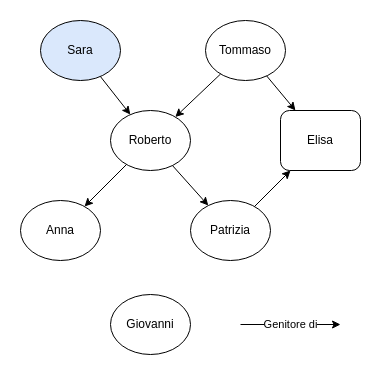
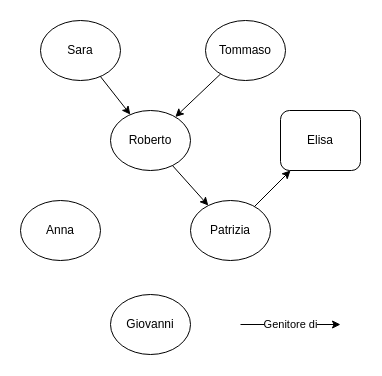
  <mxCell id="0" />
  <mxCell id="1" parent="0" />
- <mxCell id="2" value="Sara" style="ellipse;whiteSpace=wrap;html=1;fillColor=#dae8fc;" parent="1" vertex="1"><mxGeometry x="40" y="20" width="80" height="60" as="geometry" /></mxCell>
+ <mxCell id="2" value="Sara" style="ellipse;whiteSpace=wrap;html=1;" parent="1" vertex="1"><mxGeometry x="40" y="20" width="80" height="60" as="geometry" /></mxCell>
  <mxCell id="3" value="Tommaso" style="ellipse;whiteSpace=wrap;html=1;" parent="1" vertex="1"><mxGeometry x="205" y="20" width="80" height="60" as="geometry" /></mxCell>
  <mxCell id="4" value="Roberto" style="ellipse;whiteSpace=wrap;html=1;" parent="1" vertex="1"><mxGeometry x="110" y="110" width="80" height="60" as="geometry" /></mxCell>
  <mxCell id="5" value="Elisa" style="whiteSpace=wrap;html=1;rounded=1;" parent="1" vertex="1"><mxGeometry x="280" y="110" width="80" height="60" as="geometry" /></mxCell>
  <mxCell id="6" value="Anna" style="ellipse;whiteSpace=wrap;html=1;" parent="1" vertex="1"><mxGeometry x="20" y="200" width="80" height="60" as="geometry" /></mxCell>
  <mxCell id="7" value="Patrizia" style="ellipse;whiteSpace=wrap;html=1;" parent="1" vertex="1"><mxGeometry x="190" y="200" width="80" height="60" as="geometry" /></mxCell>
  <mxCell id="8" value="Giovanni" style="ellipse;whiteSpace=wrap;html=1;" parent="1" vertex="1"><mxGeometry x="110" y="294" width="80" height="60" as="geometry" /></mxCell>
  <mxCell id="9" value="" style="endArrow=classic;html=1;rounded=0;" parent="1" source="2" target="4" edge="1"><mxGeometry width="50" height="50" relative="1" as="geometry"><mxPoint x="260" y="250" as="sourcePoint" /><mxPoint x="310" y="200" as="targetPoint" /></mxGeometry></mxCell>
  <mxCell id="10" value="" style="endArrow=classic;html=1;rounded=0;" parent="1" source="3" target="4" edge="1"><mxGeometry width="50" height="50" relative="1" as="geometry"><mxPoint x="260" y="250" as="sourcePoint" /><mxPoint x="310" y="200" as="targetPoint" /></mxGeometry></mxCell>
- <mxCell id="11" value="" style="endArrow=classic;html=1;rounded=0;" parent="1" source="3" target="5" edge="1"><mxGeometry width="50" height="50" relative="1" as="geometry"><mxPoint x="260" y="250" as="sourcePoint" /><mxPoint x="310" y="200" as="targetPoint" /></mxGeometry></mxCell>
- <mxCell id="12" value="" style="endArrow=classic;html=1;rounded=0;" parent="1" source="4" target="6" edge="1"><mxGeometry width="50" height="50" relative="1" as="geometry"><mxPoint x="260" y="250" as="sourcePoint" /><mxPoint x="310" y="200" as="targetPoint" /></mxGeometry></mxCell>
  <mxCell id="13" value="" style="endArrow=classic;html=1;rounded=0;" parent="1" source="4" target="7" edge="1"><mxGeometry width="50" height="50" relative="1" as="geometry"><mxPoint x="260" y="250" as="sourcePoint" /><mxPoint x="310" y="200" as="targetPoint" /></mxGeometry></mxCell>
  <mxCell id="14" value="" style="endArrow=classic;html=1;rounded=0;" parent="1" source="7" target="5" edge="1"><mxGeometry width="50" height="50" relative="1" as="geometry"><mxPoint x="260" y="250" as="sourcePoint" /><mxPoint x="310" y="200" as="targetPoint" /></mxGeometry></mxCell>
  <mxCell id="15" value="Genitore di" style="endArrow=classic;html=1;rounded=0;" parent="1" edge="1"><mxGeometry width="50" height="50" relative="1" as="geometry"><mxPoint x="240" y="324" as="sourcePoint" /><mxPoint x="340" y="324" as="targetPoint" /><mxPoint as="offset" /></mxGeometry></mxCell>
